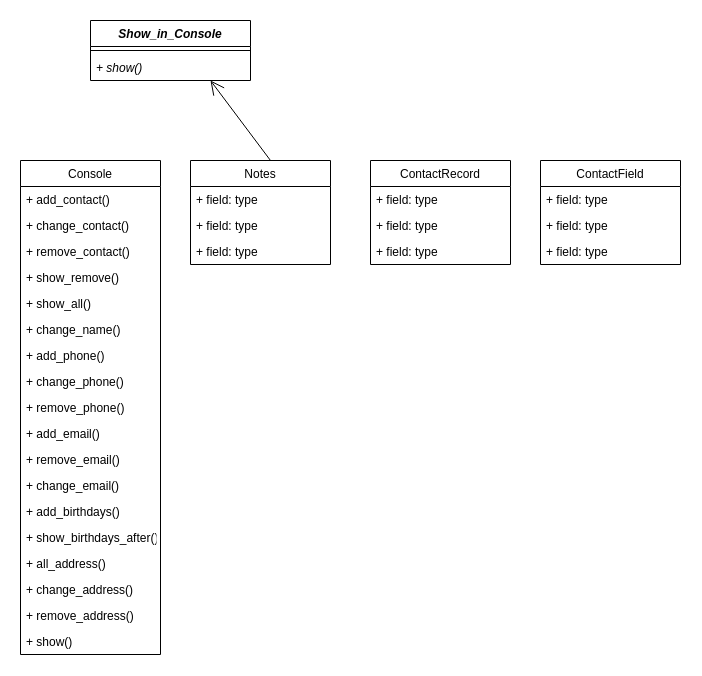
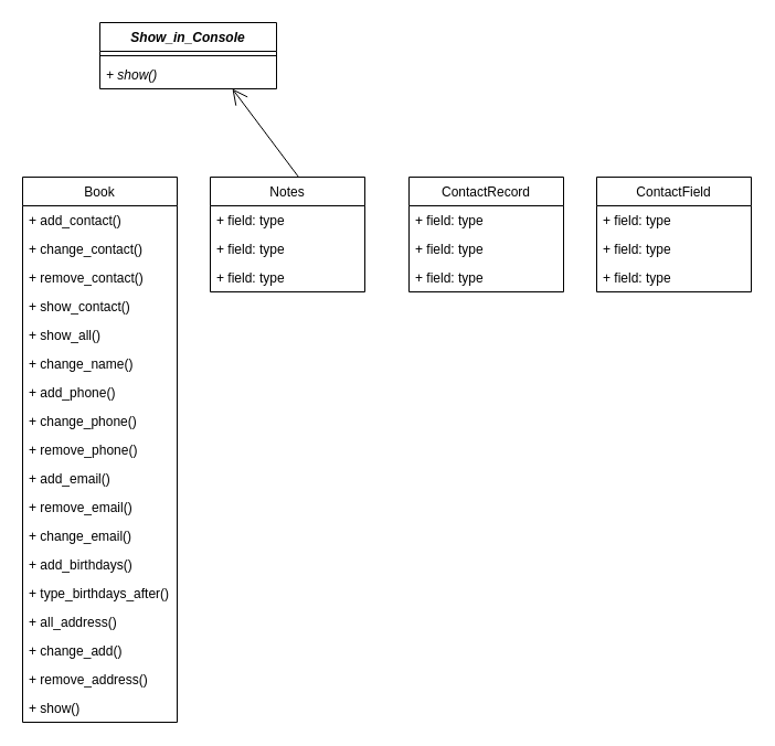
  <mxCell id="0" />
  <mxCell id="1" parent="0" />
  <mxCell id="2" value="Show_in_Console" style="swimlane;fontStyle=3;align=center;verticalAlign=top;childLayout=stackLayout;horizontal=1;startSize=26;horizontalStack=0;resizeParent=1;resizeParentMax=0;resizeLast=0;collapsible=1;marginBottom=0;" vertex="1" parent="1"><mxGeometry x="90" y="20" width="160" height="60" as="geometry" /></mxCell>
  <mxCell id="3" value="" style="line;strokeWidth=1;fillColor=none;align=left;verticalAlign=middle;spacingTop=-1;spacingLeft=3;spacingRight=3;rotatable=0;labelPosition=right;points=[];portConstraint=eastwest;strokeColor=inherit;" vertex="1" parent="2"><mxGeometry y="26" width="160" height="8" as="geometry" /></mxCell>
  <mxCell id="4" value="+ show()" style="text;strokeColor=none;fillColor=none;align=left;verticalAlign=top;spacingLeft=4;spacingRight=4;overflow=hidden;rotatable=0;points=[[0,0.5],[1,0.5]];portConstraint=eastwest;fontStyle=2" vertex="1" parent="2"><mxGeometry y="34" width="160" height="26" as="geometry" /></mxCell>
- <mxCell id="5" value="Console" style="swimlane;fontStyle=0;childLayout=stackLayout;horizontal=1;startSize=26;fillColor=none;horizontalStack=0;resizeParent=1;resizeParentMax=0;resizeLast=0;collapsible=1;marginBottom=0;" vertex="1" parent="1"><mxGeometry x="20" y="160" width="140" height="494" as="geometry" /></mxCell>
+ <mxCell id="5" value="Book" style="swimlane;fontStyle=0;childLayout=stackLayout;horizontal=1;startSize=26;fillColor=none;horizontalStack=0;resizeParent=1;resizeParentMax=0;resizeLast=0;collapsible=1;marginBottom=0;" vertex="1" parent="1"><mxGeometry x="20" y="160" width="140" height="494" as="geometry" /></mxCell>
  <mxCell id="6" value="+ add_contact()" style="text;strokeColor=none;fillColor=none;align=left;verticalAlign=top;spacingLeft=4;spacingRight=4;overflow=hidden;rotatable=0;points=[[0,0.5],[1,0.5]];portConstraint=eastwest;" vertex="1" parent="5"><mxGeometry y="26" width="140" height="26" as="geometry" /></mxCell>
  <mxCell id="7" value="+ change_contact()" style="text;strokeColor=none;fillColor=none;align=left;verticalAlign=top;spacingLeft=4;spacingRight=4;overflow=hidden;rotatable=0;points=[[0,0.5],[1,0.5]];portConstraint=eastwest;" vertex="1" parent="5"><mxGeometry y="52" width="140" height="26" as="geometry" /></mxCell>
  <mxCell id="8" value="+ remove_contact()" style="text;strokeColor=none;fillColor=none;align=left;verticalAlign=top;spacingLeft=4;spacingRight=4;overflow=hidden;rotatable=0;points=[[0,0.5],[1,0.5]];portConstraint=eastwest;" vertex="1" parent="5"><mxGeometry y="78" width="140" height="26" as="geometry" /></mxCell>
- <mxCell id="9" value="+ show_remove()" style="text;strokeColor=none;fillColor=none;align=left;verticalAlign=top;spacingLeft=4;spacingRight=4;overflow=hidden;rotatable=0;points=[[0,0.5],[1,0.5]];portConstraint=eastwest;" vertex="1" parent="5"><mxGeometry y="104" width="140" height="26" as="geometry" /></mxCell>
+ <mxCell id="9" value="+ show_contact()" style="text;strokeColor=none;fillColor=none;align=left;verticalAlign=top;spacingLeft=4;spacingRight=4;overflow=hidden;rotatable=0;points=[[0,0.5],[1,0.5]];portConstraint=eastwest;" vertex="1" parent="5"><mxGeometry y="104" width="140" height="26" as="geometry" /></mxCell>
  <mxCell id="10" value="+ show_all()" style="text;strokeColor=none;fillColor=none;align=left;verticalAlign=top;spacingLeft=4;spacingRight=4;overflow=hidden;rotatable=0;points=[[0,0.5],[1,0.5]];portConstraint=eastwest;" vertex="1" parent="5"><mxGeometry y="130" width="140" height="26" as="geometry" /></mxCell>
  <mxCell id="11" value="+ change_name()" style="text;strokeColor=none;fillColor=none;align=left;verticalAlign=top;spacingLeft=4;spacingRight=4;overflow=hidden;rotatable=0;points=[[0,0.5],[1,0.5]];portConstraint=eastwest;" vertex="1" parent="5"><mxGeometry y="156" width="140" height="26" as="geometry" /></mxCell>
  <mxCell id="12" value="+ add_phone()" style="text;strokeColor=none;fillColor=none;align=left;verticalAlign=top;spacingLeft=4;spacingRight=4;overflow=hidden;rotatable=0;points=[[0,0.5],[1,0.5]];portConstraint=eastwest;" vertex="1" parent="5"><mxGeometry y="182" width="140" height="26" as="geometry" /></mxCell>
  <mxCell id="13" value="+ change_phone()" style="text;strokeColor=none;fillColor=none;align=left;verticalAlign=top;spacingLeft=4;spacingRight=4;overflow=hidden;rotatable=0;points=[[0,0.5],[1,0.5]];portConstraint=eastwest;" vertex="1" parent="5"><mxGeometry y="208" width="140" height="26" as="geometry" /></mxCell>
  <mxCell id="14" value="+ remove_phone()" style="text;strokeColor=none;fillColor=none;align=left;verticalAlign=top;spacingLeft=4;spacingRight=4;overflow=hidden;rotatable=0;points=[[0,0.5],[1,0.5]];portConstraint=eastwest;" vertex="1" parent="5"><mxGeometry y="234" width="140" height="26" as="geometry" /></mxCell>
  <mxCell id="15" value="+ add_email()" style="text;strokeColor=none;fillColor=none;align=left;verticalAlign=top;spacingLeft=4;spacingRight=4;overflow=hidden;rotatable=0;points=[[0,0.5],[1,0.5]];portConstraint=eastwest;" vertex="1" parent="5"><mxGeometry y="260" width="140" height="26" as="geometry" /></mxCell>
  <mxCell id="16" value="+ remove_email()" style="text;strokeColor=none;fillColor=none;align=left;verticalAlign=top;spacingLeft=4;spacingRight=4;overflow=hidden;rotatable=0;points=[[0,0.5],[1,0.5]];portConstraint=eastwest;" vertex="1" parent="5"><mxGeometry y="286" width="140" height="26" as="geometry" /></mxCell>
  <mxCell id="17" value="+ change_email()" style="text;strokeColor=none;fillColor=none;align=left;verticalAlign=top;spacingLeft=4;spacingRight=4;overflow=hidden;rotatable=0;points=[[0,0.5],[1,0.5]];portConstraint=eastwest;" vertex="1" parent="5"><mxGeometry y="312" width="140" height="26" as="geometry" /></mxCell>
  <mxCell id="18" value="+ add_birthdays()" style="text;strokeColor=none;fillColor=none;align=left;verticalAlign=top;spacingLeft=4;spacingRight=4;overflow=hidden;rotatable=0;points=[[0,0.5],[1,0.5]];portConstraint=eastwest;" vertex="1" parent="5"><mxGeometry y="338" width="140" height="26" as="geometry" /></mxCell>
- <mxCell id="19" value="+ show_birthdays_after()" style="text;strokeColor=none;fillColor=none;align=left;verticalAlign=top;spacingLeft=4;spacingRight=4;overflow=hidden;rotatable=0;points=[[0,0.5],[1,0.5]];portConstraint=eastwest;" vertex="1" parent="5"><mxGeometry y="364" width="140" height="26" as="geometry" /></mxCell>
+ <mxCell id="19" value="+ type_birthdays_after()" style="text;strokeColor=none;fillColor=none;align=left;verticalAlign=top;spacingLeft=4;spacingRight=4;overflow=hidden;rotatable=0;points=[[0,0.5],[1,0.5]];portConstraint=eastwest;" vertex="1" parent="5"><mxGeometry y="364" width="140" height="26" as="geometry" /></mxCell>
  <mxCell id="20" value="+ all_address()" style="text;strokeColor=none;fillColor=none;align=left;verticalAlign=top;spacingLeft=4;spacingRight=4;overflow=hidden;rotatable=0;points=[[0,0.5],[1,0.5]];portConstraint=eastwest;" vertex="1" parent="5"><mxGeometry y="390" width="140" height="26" as="geometry" /></mxCell>
- <mxCell id="21" value="+ change_address()" style="text;strokeColor=none;fillColor=none;align=left;verticalAlign=top;spacingLeft=4;spacingRight=4;overflow=hidden;rotatable=0;points=[[0,0.5],[1,0.5]];portConstraint=eastwest;" vertex="1" parent="5"><mxGeometry y="416" width="140" height="26" as="geometry" /></mxCell>
+ <mxCell id="21" value="+ change_add()" style="text;strokeColor=none;fillColor=none;align=left;verticalAlign=top;spacingLeft=4;spacingRight=4;overflow=hidden;rotatable=0;points=[[0,0.5],[1,0.5]];portConstraint=eastwest;" vertex="1" parent="5"><mxGeometry y="416" width="140" height="26" as="geometry" /></mxCell>
  <mxCell id="22" value="+ remove_address()" style="text;strokeColor=none;fillColor=none;align=left;verticalAlign=top;spacingLeft=4;spacingRight=4;overflow=hidden;rotatable=0;points=[[0,0.5],[1,0.5]];portConstraint=eastwest;" vertex="1" parent="5"><mxGeometry y="442" width="140" height="26" as="geometry" /></mxCell>
  <mxCell id="23" value="+ show()" style="text;strokeColor=none;fillColor=none;align=left;verticalAlign=top;spacingLeft=4;spacingRight=4;overflow=hidden;rotatable=0;points=[[0,0.5],[1,0.5]];portConstraint=eastwest;" vertex="1" parent="5"><mxGeometry y="468" width="140" height="26" as="geometry" /></mxCell>
  <mxCell id="24" value="Notes" style="swimlane;fontStyle=0;childLayout=stackLayout;horizontal=1;startSize=26;fillColor=none;horizontalStack=0;resizeParent=1;resizeParentMax=0;resizeLast=0;collapsible=1;marginBottom=0;" vertex="1" parent="1"><mxGeometry x="190" y="160" width="140" height="104" as="geometry" /></mxCell>
  <mxCell id="25" value="+ field: type" style="text;strokeColor=none;fillColor=none;align=left;verticalAlign=top;spacingLeft=4;spacingRight=4;overflow=hidden;rotatable=0;points=[[0,0.5],[1,0.5]];portConstraint=eastwest;" vertex="1" parent="24"><mxGeometry y="26" width="140" height="26" as="geometry" /></mxCell>
  <mxCell id="26" value="+ field: type" style="text;strokeColor=none;fillColor=none;align=left;verticalAlign=top;spacingLeft=4;spacingRight=4;overflow=hidden;rotatable=0;points=[[0,0.5],[1,0.5]];portConstraint=eastwest;" vertex="1" parent="24"><mxGeometry y="52" width="140" height="26" as="geometry" /></mxCell>
  <mxCell id="27" value="+ field: type" style="text;strokeColor=none;fillColor=none;align=left;verticalAlign=top;spacingLeft=4;spacingRight=4;overflow=hidden;rotatable=0;points=[[0,0.5],[1,0.5]];portConstraint=eastwest;" vertex="1" parent="24"><mxGeometry y="78" width="140" height="26" as="geometry" /></mxCell>
  <mxCell id="28" value="ContactRecord" style="swimlane;fontStyle=0;childLayout=stackLayout;horizontal=1;startSize=26;fillColor=none;horizontalStack=0;resizeParent=1;resizeParentMax=0;resizeLast=0;collapsible=1;marginBottom=0;" vertex="1" parent="1"><mxGeometry x="370" y="160" width="140" height="104" as="geometry" /></mxCell>
  <mxCell id="29" value="+ field: type" style="text;strokeColor=none;fillColor=none;align=left;verticalAlign=top;spacingLeft=4;spacingRight=4;overflow=hidden;rotatable=0;points=[[0,0.5],[1,0.5]];portConstraint=eastwest;" vertex="1" parent="28"><mxGeometry y="26" width="140" height="26" as="geometry" /></mxCell>
  <mxCell id="30" value="+ field: type" style="text;strokeColor=none;fillColor=none;align=left;verticalAlign=top;spacingLeft=4;spacingRight=4;overflow=hidden;rotatable=0;points=[[0,0.5],[1,0.5]];portConstraint=eastwest;" vertex="1" parent="28"><mxGeometry y="52" width="140" height="26" as="geometry" /></mxCell>
  <mxCell id="31" value="+ field: type" style="text;strokeColor=none;fillColor=none;align=left;verticalAlign=top;spacingLeft=4;spacingRight=4;overflow=hidden;rotatable=0;points=[[0,0.5],[1,0.5]];portConstraint=eastwest;" vertex="1" parent="28"><mxGeometry y="78" width="140" height="26" as="geometry" /></mxCell>
  <mxCell id="32" value="ContactField" style="swimlane;fontStyle=0;childLayout=stackLayout;horizontal=1;startSize=26;fillColor=none;horizontalStack=0;resizeParent=1;resizeParentMax=0;resizeLast=0;collapsible=1;marginBottom=0;" vertex="1" parent="1"><mxGeometry x="540" y="160" width="140" height="104" as="geometry" /></mxCell>
  <mxCell id="33" value="+ field: type" style="text;strokeColor=none;fillColor=none;align=left;verticalAlign=top;spacingLeft=4;spacingRight=4;overflow=hidden;rotatable=0;points=[[0,0.5],[1,0.5]];portConstraint=eastwest;" vertex="1" parent="32"><mxGeometry y="26" width="140" height="26" as="geometry" /></mxCell>
  <mxCell id="34" value="+ field: type" style="text;strokeColor=none;fillColor=none;align=left;verticalAlign=top;spacingLeft=4;spacingRight=4;overflow=hidden;rotatable=0;points=[[0,0.5],[1,0.5]];portConstraint=eastwest;" vertex="1" parent="32"><mxGeometry y="52" width="140" height="26" as="geometry" /></mxCell>
  <mxCell id="35" value="+ field: type" style="text;strokeColor=none;fillColor=none;align=left;verticalAlign=top;spacingLeft=4;spacingRight=4;overflow=hidden;rotatable=0;points=[[0,0.5],[1,0.5]];portConstraint=eastwest;" vertex="1" parent="32"><mxGeometry y="78" width="140" height="26" as="geometry" /></mxCell>
  <mxCell id="36" value="" style="endArrow=open;endFill=1;endSize=12;html=1;rounded=0;entryX=0.75;entryY=1;entryDx=0;entryDy=0;entryPerimeter=0;" edge="1" parent="1" target="4"><mxGeometry width="160" relative="1" as="geometry"><mxPoint x="270" y="160" as="sourcePoint" /><mxPoint x="430" y="160" as="targetPoint" /><Array as="points" /></mxGeometry></mxCell>
